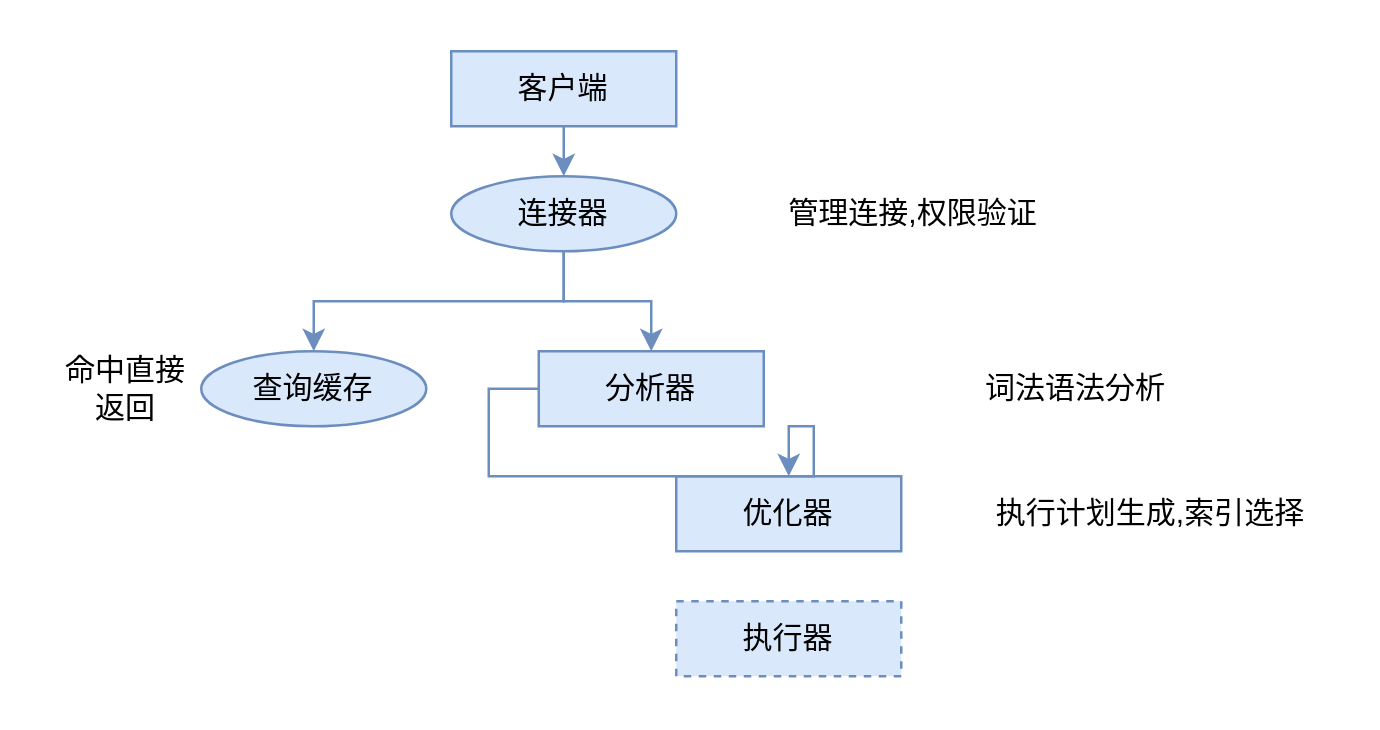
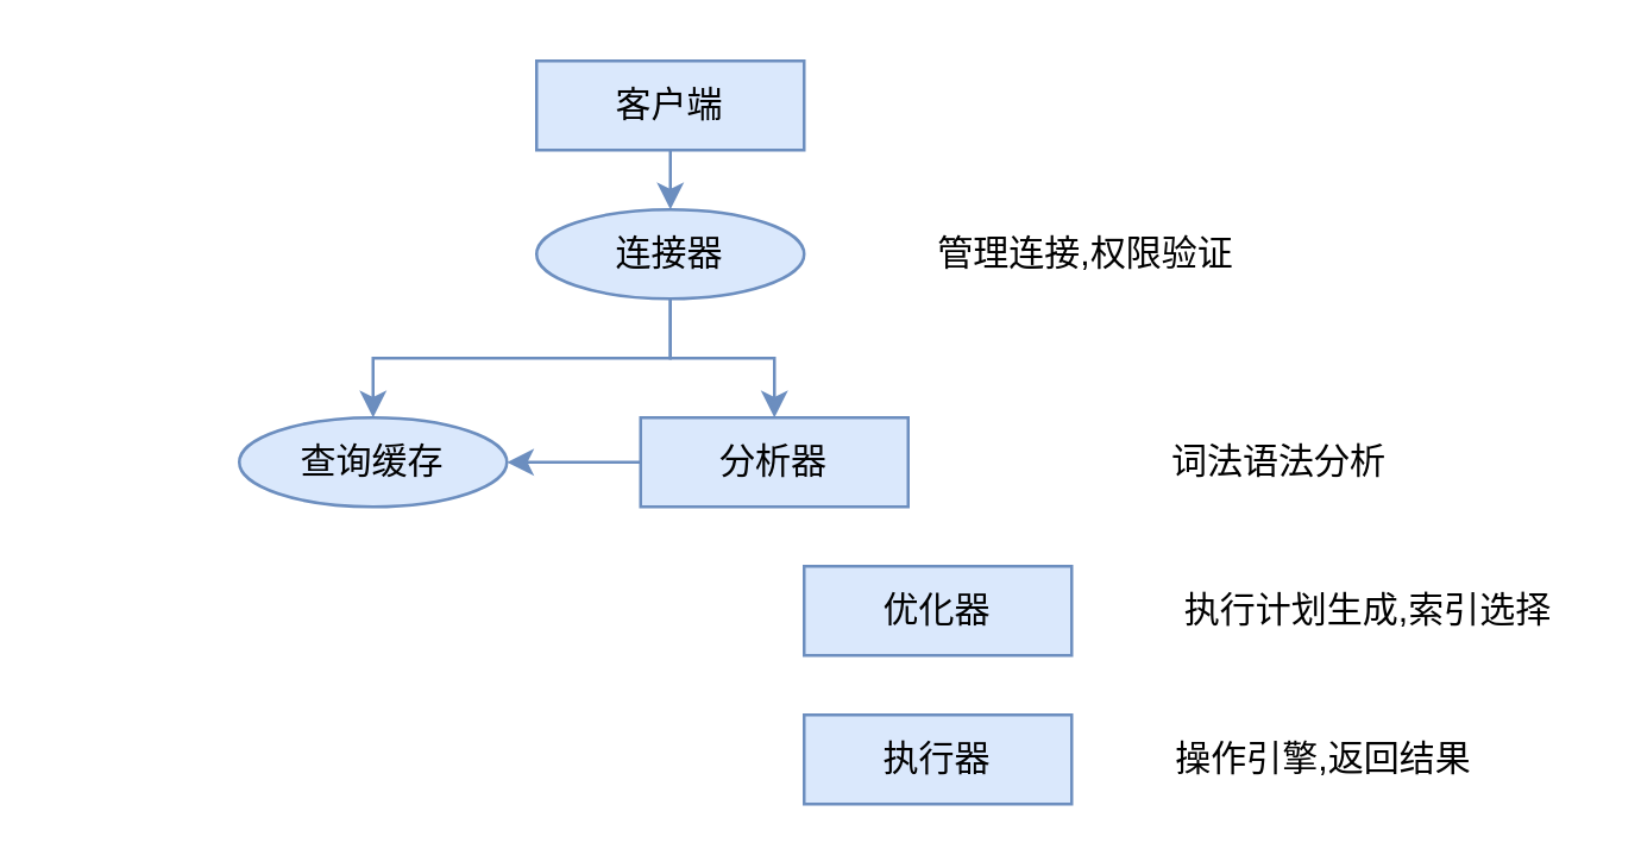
  <mxCell id="0" />
  <mxCell id="1" parent="0" />
  <mxCell id="2" style="edgeStyle=orthogonalEdgeStyle;rounded=0;orthogonalLoop=1;jettySize=auto;html=1;exitX=0.5;exitY=1;exitDx=0;exitDy=0;entryX=0.5;entryY=0;entryDx=0;entryDy=0;fillColor=#dae8fc;strokeColor=#6c8ebf;" edge="1" parent="1" source="3" target="6"><mxGeometry relative="1" as="geometry" /></mxCell>
  <mxCell id="3" value="客户端" style="rounded=0;whiteSpace=wrap;html=1;fillColor=#dae8fc;strokeColor=#6c8ebf;" vertex="1" parent="1"><mxGeometry x="180" y="20" width="90" height="30" as="geometry" /></mxCell>
  <mxCell id="4" style="edgeStyle=orthogonalEdgeStyle;rounded=0;orthogonalLoop=1;jettySize=auto;html=1;exitX=0.5;exitY=1;exitDx=0;exitDy=0;fillColor=#dae8fc;strokeColor=#6c8ebf;" edge="1" parent="1" source="6" target="9"><mxGeometry relative="1" as="geometry" /></mxCell>
  <mxCell id="5" style="edgeStyle=orthogonalEdgeStyle;rounded=0;orthogonalLoop=1;jettySize=auto;html=1;exitX=0.5;exitY=1;exitDx=0;exitDy=0;entryX=0.5;entryY=0;entryDx=0;entryDy=0;fillColor=#dae8fc;strokeColor=#6c8ebf;" edge="1" parent="1" source="6" target="10"><mxGeometry relative="1" as="geometry" /></mxCell>
  <mxCell id="6" value="连接器" style="ellipse;whiteSpace=wrap;html=1;fillColor=#dae8fc;strokeColor=#6c8ebf;" vertex="1" parent="1"><mxGeometry x="180" y="70" width="90" height="30" as="geometry" /></mxCell>
  <mxCell id="7" value="优化器" style="rounded=0;whiteSpace=wrap;html=1;fillColor=#dae8fc;strokeColor=#6c8ebf;" vertex="1" parent="1"><mxGeometry x="270" y="190" width="90" height="30" as="geometry" /></mxCell>
- <mxCell id="8" style="edgeStyle=orthogonalEdgeStyle;rounded=0;orthogonalLoop=1;jettySize=auto;html=1;exitX=0;exitY=0.5;exitDx=0;exitDy=0;fillColor=#dae8fc;strokeColor=#6c8ebf;" edge="1" parent="1" source="9" target="7"><mxGeometry relative="1" as="geometry" /></mxCell>
+ <mxCell id="8" style="edgeStyle=orthogonalEdgeStyle;rounded=0;orthogonalLoop=1;jettySize=auto;html=1;exitX=0;exitY=0.5;exitDx=0;exitDy=0;entryX=1;entryY=0.5;entryDx=0;entryDy=0;fillColor=#dae8fc;strokeColor=#6c8ebf;" edge="1" parent="1" source="9" target="10"><mxGeometry relative="1" as="geometry" /></mxCell>
  <mxCell id="9" value="分析器" style="rounded=0;whiteSpace=wrap;html=1;fillColor=#dae8fc;strokeColor=#6c8ebf;" vertex="1" parent="1"><mxGeometry x="215" y="140" width="90" height="30" as="geometry" /></mxCell>
  <mxCell id="10" value="查询缓存" style="ellipse;whiteSpace=wrap;html=1;fillColor=#dae8fc;strokeColor=#6c8ebf;" vertex="1" parent="1"><mxGeometry x="80" y="140" width="90" height="30" as="geometry" /></mxCell>
- <mxCell id="11" value="执行器" style="rounded=0;whiteSpace=wrap;html=1;fillColor=#dae8fc;strokeColor=#6c8ebf;dashed=1;" vertex="1" parent="1"><mxGeometry x="270" y="240" width="90" height="30" as="geometry" /></mxCell>
- <mxCell id="12" value="命中直接返回" style="text;html=1;strokeColor=none;fillColor=none;align=center;verticalAlign=middle;whiteSpace=wrap;rounded=0;" vertex="1" parent="1"><mxGeometry x="20" y="140" width="60" height="30" as="geometry" /></mxCell>
+ <mxCell id="11" value="执行器" style="rounded=0;whiteSpace=wrap;html=1;fillColor=#dae8fc;strokeColor=#6c8ebf;" vertex="1" parent="1"><mxGeometry x="270" y="240" width="90" height="30" as="geometry" /></mxCell>
  <mxCell id="13" value="管理连接,权限验证" style="text;html=1;strokeColor=none;fillColor=none;align=center;verticalAlign=middle;whiteSpace=wrap;rounded=0;" vertex="1" parent="1"><mxGeometry x="310" y="70" width="110" height="30" as="geometry" /></mxCell>
  <mxCell id="14" value="词法语法分析" style="text;html=1;strokeColor=none;fillColor=none;align=center;verticalAlign=middle;whiteSpace=wrap;rounded=0;" vertex="1" parent="1"><mxGeometry x="380" y="140" width="100" height="30" as="geometry" /></mxCell>
  <mxCell id="15" value="执行计划生成,索引选择" style="text;html=1;strokeColor=none;fillColor=none;align=center;verticalAlign=middle;whiteSpace=wrap;rounded=0;" vertex="1" parent="1"><mxGeometry x="390" y="190" width="140" height="30" as="geometry" /></mxCell>
+ <mxCell id="16" value="操作引擎,返回结果" style="text;html=1;strokeColor=none;fillColor=none;align=center;verticalAlign=middle;whiteSpace=wrap;rounded=0;" vertex="1" parent="1"><mxGeometry x="380" y="240" width="130" height="30" as="geometry" /></mxCell>
